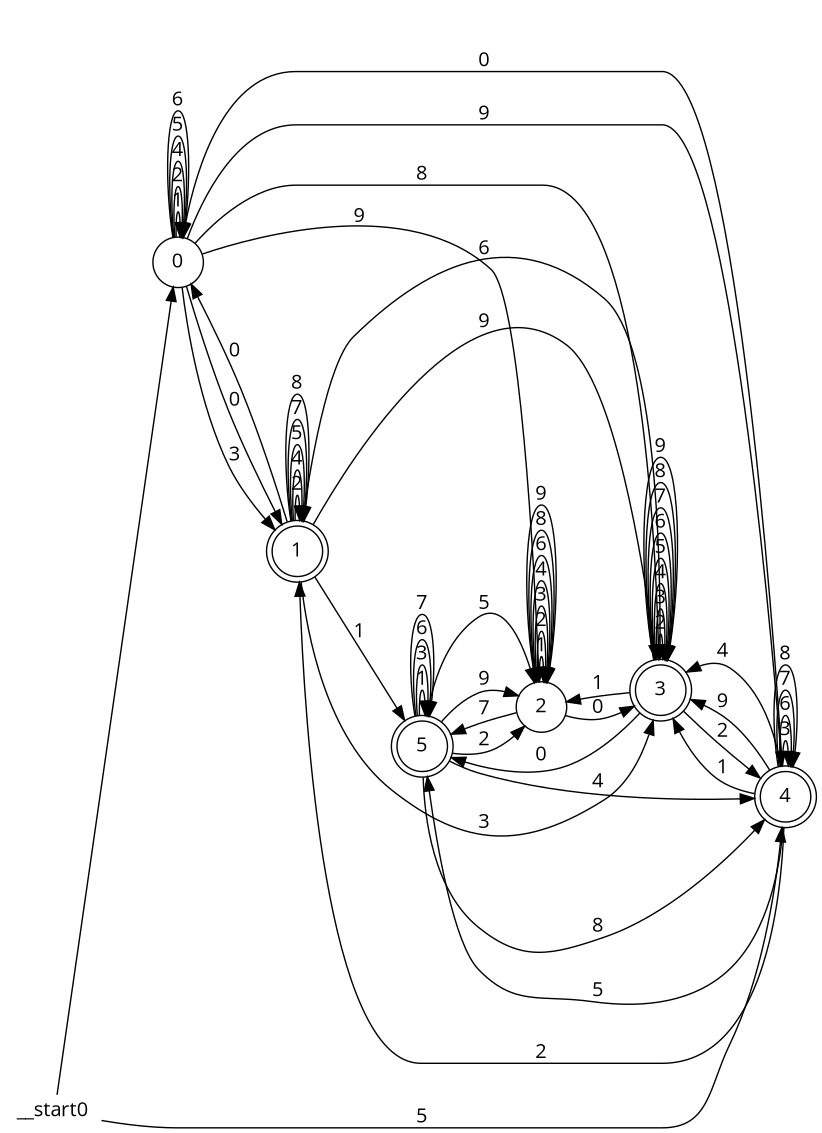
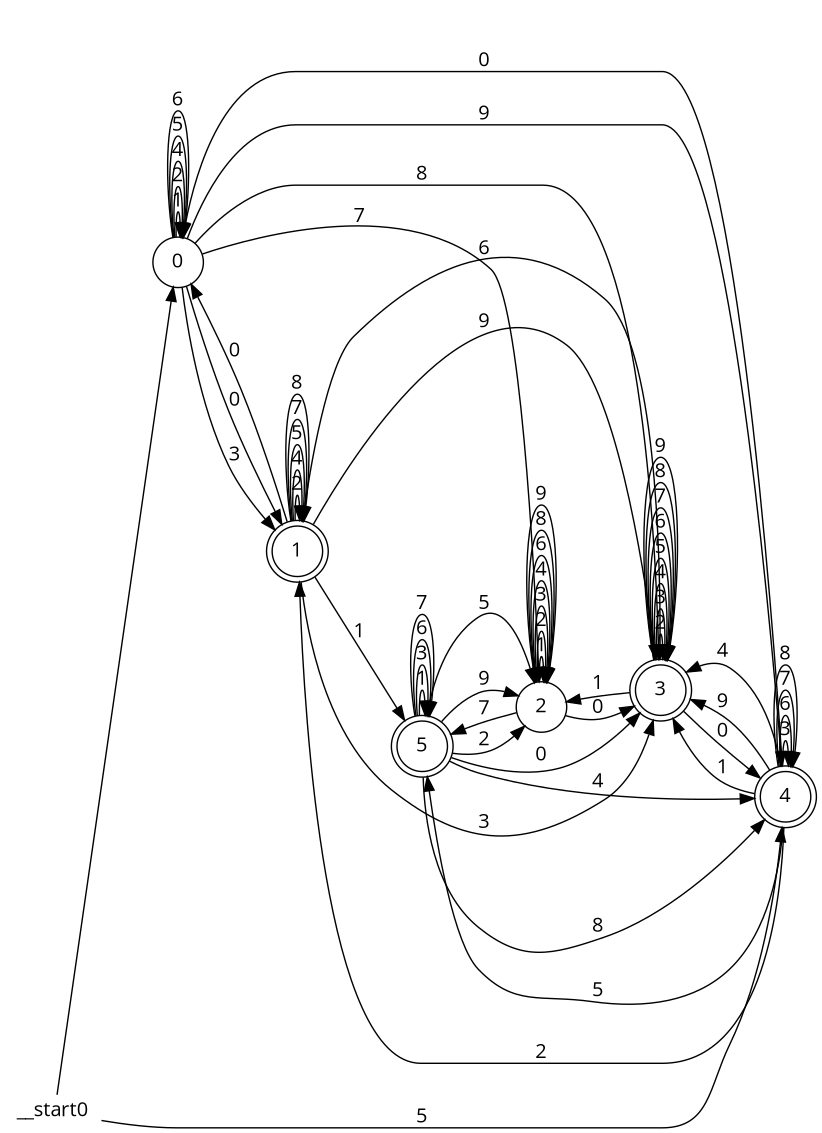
  digraph {
    fontname="Open Sans"
    rankdir=LR
    node [fontname="Open Sans" shape=doublecircle]
    edge [fontname="Open Sans"]
    n1 [label=0 shape=circle]
    n2 [label=1]
    n3 [label=2 shape=circle]
    n4 [label=3]
    n5 [label=4]
    n6 [label=5]
    __start0 [height=0 shape=none width=0]
    n1 -> n1 [label=1]
    n1 -> n1 [label=2]
    n1 -> n1 [label=4]
    n1 -> n1 [label=5]
    n1 -> n1 [label=6]
    n1 -> n2 [label=0]
    n1 -> n2 [label=3]
-   n1 -> n3 [label=9]
+   n1 -> n3 [label=7]
    n1 -> n4 [label=8]
    n1 -> n5 [label=9]
    n2 -> n1 [label=0]
    n2 -> n2 [label=2]
    n2 -> n2 [label=4]
    n2 -> n2 [label=5]
    n2 -> n2 [label=7]
    n2 -> n2 [label=8]
    n2 -> n4 [label=3]
    n2 -> n4 [label=6]
    n2 -> n4 [label=9]
    n2 -> n6 [label=1]
    n3 -> n3 [label=1]
    n3 -> n3 [label=2]
    n3 -> n3 [label=3]
    n3 -> n3 [label=4]
    n3 -> n3 [label=6]
    n3 -> n3 [label=8]
    n3 -> n3 [label=9]
    n3 -> n4 [label=0]
    n3 -> n6 [label=7]
    n4 -> n3 [label=1]
    n4 -> n4 [label=2]
    n4 -> n4 [label=3]
    n4 -> n4 [label=4]
    n4 -> n4 [label=5]
    n4 -> n4 [label=6]
    n4 -> n4 [label=7]
    n4 -> n4 [label=8]
    n4 -> n4 [label=9]
-   n4 -> n5 [label=2]
+   n4 -> n5 [label=0]
    n5 -> n1 [label=0]
    n5 -> n2 [label=2]
    n5 -> n4 [label=1]
    n5 -> n4 [label=4]
    n5 -> n4 [label=9]
    n5 -> n5 [label=3]
    n5 -> n5 [label=6]
    n5 -> n5 [label=7]
    n5 -> n5 [label=8]
    n5 -> n6 [label=5]
    n6 -> n3 [label=2]
    n6 -> n3 [label=5]
    n6 -> n3 [label=9]
-   n4 -> n6 [label=0]
+   n6 -> n4 [label=0]
    n6 -> n5 [label=4]
    n6 -> n5 [label=8]
    n6 -> n6 [label=1]
    n6 -> n6 [label=3]
    n6 -> n6 [label=6]
    n6 -> n6 [label=7]
    __start0 -> n1
    __start0 -> n5 [label=5]
  }
